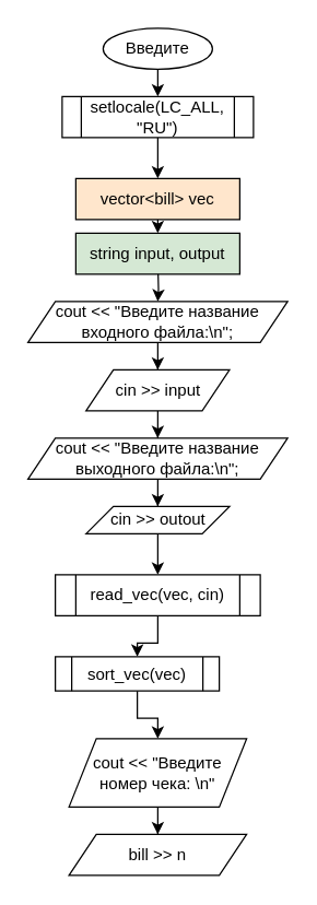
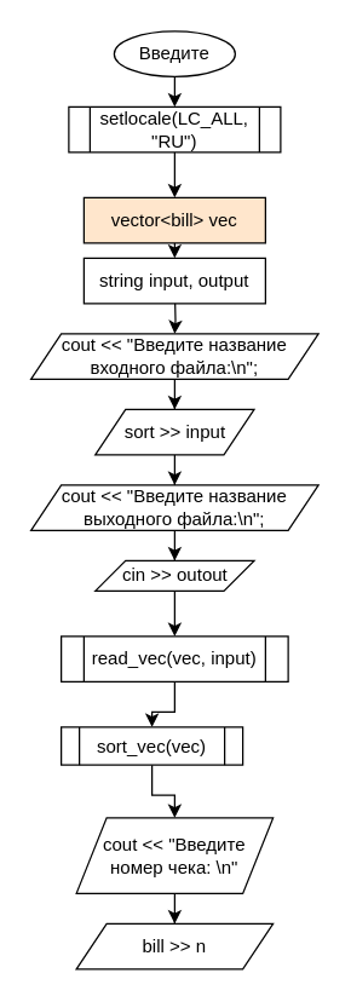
  <mxCell id="0" />
  <mxCell id="1" parent="0" />
  <mxCell id="2" style="edgeStyle=orthogonalEdgeStyle;rounded=0;orthogonalLoop=1;jettySize=auto;html=1;exitX=0.5;exitY=1;exitDx=0;exitDy=0;entryX=0.5;entryY=0;entryDx=0;entryDy=0;" edge="1" parent="1" source="3" target="5"><mxGeometry relative="1" as="geometry" /></mxCell>
  <mxCell id="3" value="Введите" style="ellipse;whiteSpace=wrap;html=1;" vertex="1" parent="1"><mxGeometry x="75" y="20" width="80" height="30" as="geometry" /></mxCell>
  <mxCell id="4" style="edgeStyle=orthogonalEdgeStyle;rounded=0;orthogonalLoop=1;jettySize=auto;html=1;exitX=0.5;exitY=1;exitDx=0;exitDy=0;" edge="1" parent="1" source="5" target="19"><mxGeometry relative="1" as="geometry" /></mxCell>
  <mxCell id="5" value="setlocale(LC_ALL, &quot;RU&quot;)" style="shape=process;whiteSpace=wrap;html=1;backgroundOutline=1;" vertex="1" parent="1"><mxGeometry x="45" y="70" width="140" height="30" as="geometry" /></mxCell>
  <mxCell id="6" value="" style="edgeStyle=orthogonalEdgeStyle;rounded=0;orthogonalLoop=1;jettySize=auto;html=1;" edge="1" parent="1" source="7" target="9"><mxGeometry relative="1" as="geometry" /></mxCell>
  <mxCell id="7" value="cout &amp;lt;&amp;lt; &quot;Введите название входного файла:\n&quot;;" style="shape=parallelogram;perimeter=parallelogramPerimeter;whiteSpace=wrap;html=1;fixedSize=1;" vertex="1" parent="1"><mxGeometry x="20" y="220" width="190" height="30" as="geometry" /></mxCell>
  <mxCell id="8" style="edgeStyle=orthogonalEdgeStyle;rounded=0;orthogonalLoop=1;jettySize=auto;html=1;exitX=0.5;exitY=1;exitDx=0;exitDy=0;" edge="1" parent="1" source="9" target="11"><mxGeometry relative="1" as="geometry" /></mxCell>
- <mxCell id="9" value="cin &amp;gt;&amp;gt; input" style="shape=parallelogram;perimeter=parallelogramPerimeter;whiteSpace=wrap;html=1;fixedSize=1;" vertex="1" parent="1"><mxGeometry x="62.5" y="270" width="105" height="30" as="geometry" /></mxCell>
+ <mxCell id="9" value="sort &amp;gt;&amp;gt; input" style="shape=parallelogram;perimeter=parallelogramPerimeter;whiteSpace=wrap;html=1;fixedSize=1;" vertex="1" parent="1"><mxGeometry x="62.5" y="270" width="105" height="30" as="geometry" /></mxCell>
  <mxCell id="10" value="" style="edgeStyle=orthogonalEdgeStyle;rounded=0;orthogonalLoop=1;jettySize=auto;html=1;" edge="1" parent="1" source="11" target="13"><mxGeometry relative="1" as="geometry" /></mxCell>
  <mxCell id="11" value="cout &amp;lt;&amp;lt; &quot;Введите название выходного файла:\n&quot;;" style="shape=parallelogram;perimeter=parallelogramPerimeter;whiteSpace=wrap;html=1;fixedSize=1;" vertex="1" parent="1"><mxGeometry x="20" y="320" width="190" height="30" as="geometry" /></mxCell>
  <mxCell id="12" style="edgeStyle=orthogonalEdgeStyle;rounded=0;orthogonalLoop=1;jettySize=auto;html=1;exitX=0.5;exitY=1;exitDx=0;exitDy=0;entryX=0.5;entryY=0;entryDx=0;entryDy=0;" edge="1" parent="1" source="13" target="15"><mxGeometry relative="1" as="geometry" /></mxCell>
  <mxCell id="13" value="cin &amp;gt;&amp;gt; outout" style="shape=parallelogram;perimeter=parallelogramPerimeter;whiteSpace=wrap;html=1;fixedSize=1;" vertex="1" parent="1"><mxGeometry x="62.5" y="370" width="105" height="20" as="geometry" /></mxCell>
  <mxCell id="14" value="" style="edgeStyle=orthogonalEdgeStyle;rounded=0;orthogonalLoop=1;jettySize=auto;html=1;" edge="1" parent="1" source="15" target="21"><mxGeometry relative="1" as="geometry" /></mxCell>
- <mxCell id="15" value="read_vec(vec, cin)" style="shape=process;whiteSpace=wrap;html=1;backgroundOutline=1;" vertex="1" parent="1"><mxGeometry x="40" y="420" width="150" height="30" as="geometry" /></mxCell>
+ <mxCell id="15" value="read_vec(vec, input)" style="shape=process;whiteSpace=wrap;html=1;backgroundOutline=1;" vertex="1" parent="1"><mxGeometry x="40" y="420" width="150" height="30" as="geometry" /></mxCell>
  <mxCell id="16" style="edgeStyle=orthogonalEdgeStyle;rounded=0;orthogonalLoop=1;jettySize=auto;html=1;exitX=0.5;exitY=1;exitDx=0;exitDy=0;" edge="1" parent="1" target="7"><mxGeometry relative="1" as="geometry"><mxPoint x="115" y="190" as="sourcePoint" /></mxGeometry></mxCell>
- <mxCell id="17" value="string input, output" style="rounded=0;whiteSpace=wrap;html=1;fillColor=#d5e8d4;" vertex="1" parent="1"><mxGeometry x="55" y="170" width="120" height="30" as="geometry" /></mxCell>
+ <mxCell id="17" value="string input, output" style="rounded=0;whiteSpace=wrap;html=1;" vertex="1" parent="1"><mxGeometry x="55" y="170" width="120" height="30" as="geometry" /></mxCell>
  <mxCell id="18" style="edgeStyle=orthogonalEdgeStyle;rounded=0;orthogonalLoop=1;jettySize=auto;html=1;exitX=0.5;exitY=1;exitDx=0;exitDy=0;entryX=0.5;entryY=0;entryDx=0;entryDy=0;" edge="1" parent="1" source="19" target="17"><mxGeometry relative="1" as="geometry" /></mxCell>
  <mxCell id="19" value="vector&amp;lt;bill&amp;gt; vec" style="rounded=0;whiteSpace=wrap;html=1;fillColor=#ffe6cc;" vertex="1" parent="1"><mxGeometry x="55" y="130" width="120" height="30" as="geometry" /></mxCell>
  <mxCell id="20" value="" style="edgeStyle=orthogonalEdgeStyle;rounded=0;orthogonalLoop=1;jettySize=auto;html=1;" edge="1" parent="1" source="21" target="23"><mxGeometry relative="1" as="geometry" /></mxCell>
  <mxCell id="21" value="sort_vec(vec)" style="shape=process;whiteSpace=wrap;html=1;backgroundOutline=1;" vertex="1" parent="1"><mxGeometry x="40" y="480" width="120" height="25" as="geometry" /></mxCell>
  <mxCell id="22" value="" style="edgeStyle=orthogonalEdgeStyle;rounded=0;orthogonalLoop=1;jettySize=auto;html=1;" edge="1" parent="1" source="23" target="24"><mxGeometry relative="1" as="geometry" /></mxCell>
  <mxCell id="23" value="cout &amp;lt;&amp;lt; &quot;Введите номер чека: \n&quot;" style="shape=parallelogram;perimeter=parallelogramPerimeter;whiteSpace=wrap;html=1;fixedSize=1;" vertex="1" parent="1"><mxGeometry x="50" y="540" width="130" height="50" as="geometry" /></mxCell>
  <mxCell id="24" value="bill &amp;gt;&amp;gt; n" style="shape=parallelogram;perimeter=parallelogramPerimeter;whiteSpace=wrap;html=1;fixedSize=1;" vertex="1" parent="1"><mxGeometry x="50" y="610" width="130" height="30" as="geometry" /></mxCell>
